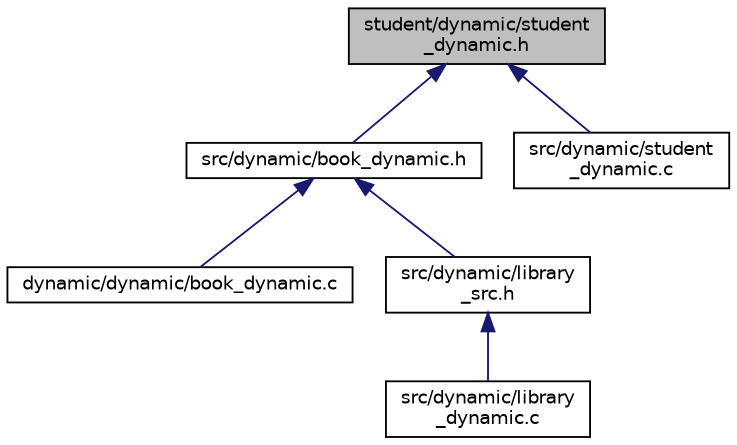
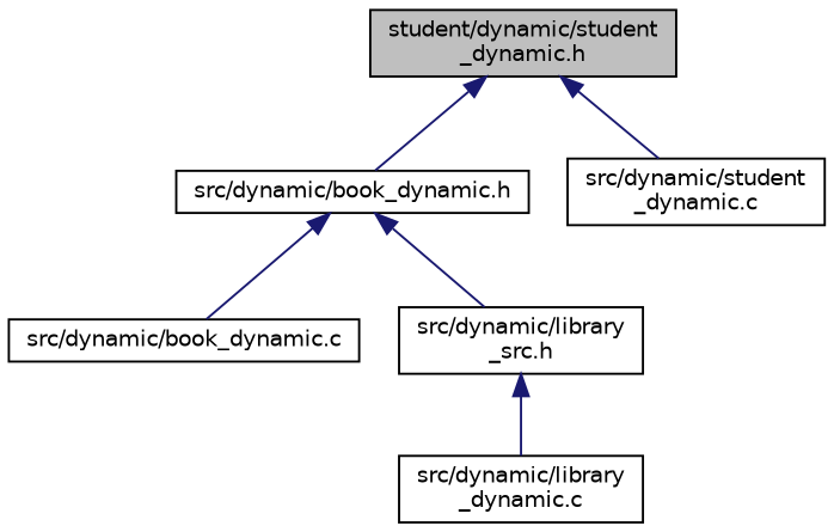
  digraph {
    node [color=black fillcolor=white fontname=Helvetica fontsize=10 shape=record style=filled]
    edge [color=midnightblue dir=back fontname=Helvetica fontsize=10 labelfontname=Helvetica labelfontsize=10 style=solid]
    n1 [fillcolor=grey75 fontcolor=black height=0.2 label="student/dynamic/student\l_dynamic.h" width=0.4]
    n2 [height=0.2 label="src/dynamic/book_dynamic.h" width=0.4]
    n3 [height=0.2 label="src/dynamic/student\l_dynamic.c" width=0.4]
-   n4 [height=0.2 label="dynamic/dynamic/book_dynamic.c" width=0.4]
+   n4 [height=0.2 label="src/dynamic/book_dynamic.c" width=0.4]
    n5 [height=0.2 label="src/dynamic/library\l_src.h" width=0.4]
    n6 [height=0.2 label="src/dynamic/library\l_dynamic.c" width=0.4]
    n1 -> n2
    n1 -> n3
    n2 -> n4
    n2 -> n5
    n5 -> n6
  }
